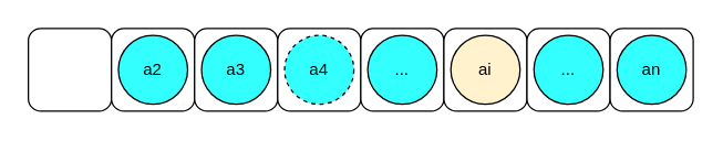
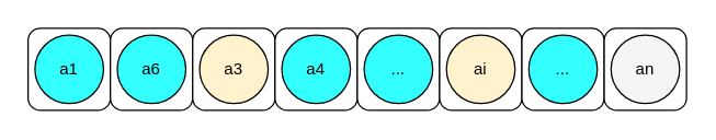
  <mxCell id="0" />
  <mxCell id="1" parent="0" />
  <mxCell id="2" value="" style="rounded=1;whiteSpace=wrap;html=1;" vertex="1" parent="1"><mxGeometry x="20" y="20" width="60" height="60" as="geometry" /></mxCell>
  <mxCell id="3" value="" style="rounded=1;whiteSpace=wrap;html=1;" vertex="1" parent="1"><mxGeometry x="80" y="20" width="60" height="60" as="geometry" /></mxCell>
  <mxCell id="4" value="" style="rounded=1;whiteSpace=wrap;html=1;" vertex="1" parent="1"><mxGeometry x="140" y="20" width="60" height="60" as="geometry" /></mxCell>
  <mxCell id="5" value="" style="rounded=1;whiteSpace=wrap;html=1;" vertex="1" parent="1"><mxGeometry x="200" y="20" width="60" height="60" as="geometry" /></mxCell>
  <mxCell id="6" value="" style="rounded=1;whiteSpace=wrap;html=1;" vertex="1" parent="1"><mxGeometry x="260" y="20" width="60" height="60" as="geometry" /></mxCell>
  <mxCell id="7" value="" style="rounded=1;whiteSpace=wrap;html=1;" vertex="1" parent="1"><mxGeometry x="320" y="20" width="60" height="60" as="geometry" /></mxCell>
  <mxCell id="8" value="" style="rounded=1;whiteSpace=wrap;html=1;" vertex="1" parent="1"><mxGeometry x="380" y="20" width="60" height="60" as="geometry" /></mxCell>
  <mxCell id="9" value="" style="rounded=1;whiteSpace=wrap;html=1;" vertex="1" parent="1"><mxGeometry x="440" y="20" width="60" height="60" as="geometry" /></mxCell>
- <mxCell id="11" value="a2" style="ellipse;whiteSpace=wrap;html=1;aspect=fixed;fillColor=#33FFFF;" vertex="1" parent="1"><mxGeometry x="85" y="25" width="50" height="50" as="geometry" /></mxCell>
- <mxCell id="12" value="a3" style="ellipse;whiteSpace=wrap;html=1;aspect=fixed;fillColor=#33FFFF;" vertex="1" parent="1"><mxGeometry x="145" y="25" width="50" height="50" as="geometry" /></mxCell>
- <mxCell id="13" value="a4" style="ellipse;whiteSpace=wrap;html=1;aspect=fixed;fillColor=#33FFFF;dashed=1;" vertex="1" parent="1"><mxGeometry x="205" y="25" width="50" height="50" as="geometry" /></mxCell>
+ <mxCell id="10" value="a1" style="ellipse;whiteSpace=wrap;html=1;aspect=fixed;fillColor=#33FFFF;" vertex="1" parent="1"><mxGeometry x="25" y="25" width="50" height="50" as="geometry" /></mxCell>
+ <mxCell id="11" value="a6" style="ellipse;whiteSpace=wrap;html=1;aspect=fixed;fillColor=#33FFFF;" vertex="1" parent="1"><mxGeometry x="85" y="25" width="50" height="50" as="geometry" /></mxCell>
+ <mxCell id="12" value="a3" style="ellipse;whiteSpace=wrap;html=1;aspect=fixed;fillColor=#fff2cc;" vertex="1" parent="1"><mxGeometry x="145" y="25" width="50" height="50" as="geometry" /></mxCell>
+ <mxCell id="13" value="a4" style="ellipse;whiteSpace=wrap;html=1;aspect=fixed;fillColor=#33FFFF;" vertex="1" parent="1"><mxGeometry x="205" y="25" width="50" height="50" as="geometry" /></mxCell>
  <mxCell id="14" value="..." style="ellipse;whiteSpace=wrap;html=1;aspect=fixed;fillColor=#33FFFF;" vertex="1" parent="1"><mxGeometry x="265" y="25" width="50" height="50" as="geometry" /></mxCell>
  <mxCell id="15" value="ai" style="ellipse;whiteSpace=wrap;html=1;aspect=fixed;fillColor=#fff2cc;" vertex="1" parent="1"><mxGeometry x="325" y="25" width="50" height="50" as="geometry" /></mxCell>
  <mxCell id="16" value="..." style="ellipse;whiteSpace=wrap;html=1;aspect=fixed;fillColor=#33FFFF;" vertex="1" parent="1"><mxGeometry x="385" y="25" width="50" height="50" as="geometry" /></mxCell>
- <mxCell id="17" value="an" style="ellipse;whiteSpace=wrap;html=1;aspect=fixed;fillColor=#33FFFF;" vertex="1" parent="1"><mxGeometry x="445" y="25" width="50" height="50" as="geometry" /></mxCell>
+ <mxCell id="17" value="an" style="ellipse;whiteSpace=wrap;html=1;aspect=fixed;fillColor=#f5f5f5;" vertex="1" parent="1"><mxGeometry x="445" y="25" width="50" height="50" as="geometry" /></mxCell>
